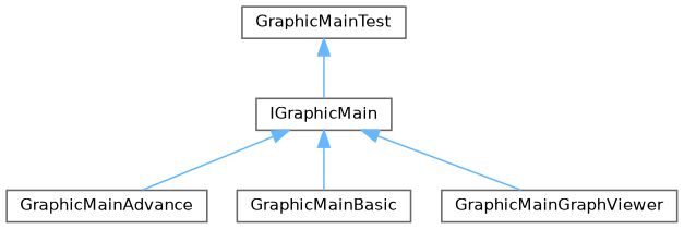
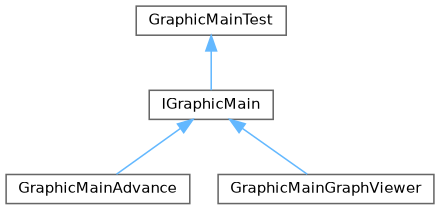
  digraph {
    rankdir=TB
    node [color=grey40 fillcolor=white fontname=Helvetica fontsize=10 shape=box style=filled]
    edge [color=steelblue1 dir=back fontname=Helvetica fontsize=10 labelfontname=Helvetica labelfontsize=10 style=solid]
    n1 [height=0.2 label=IGraphicMain width=0.4]
    n2 [height=0.2 label=GraphicMainAdvance width=0.4]
-   n3 [height=0.2 label=GraphicMainBasic width=0.4]
    n4 [height=0.2 label=GraphicMainGraphViewer width=0.4]
    n5 [height=0.2 label=GraphicMainTest width=0.4]
    n1 -> n2
-   n1 -> n3
    n1 -> n4
    n5 -> n1
  }
